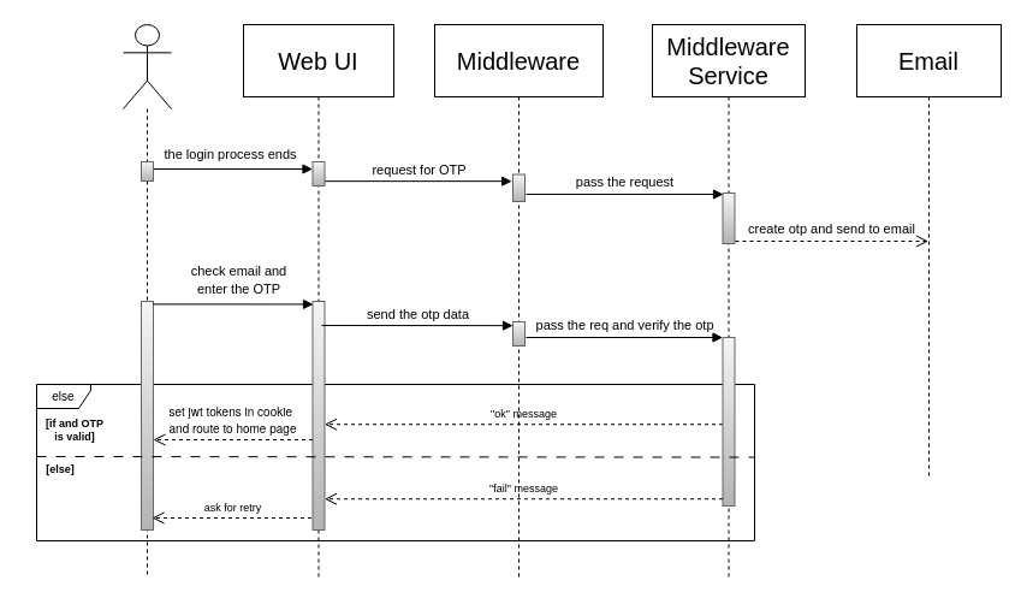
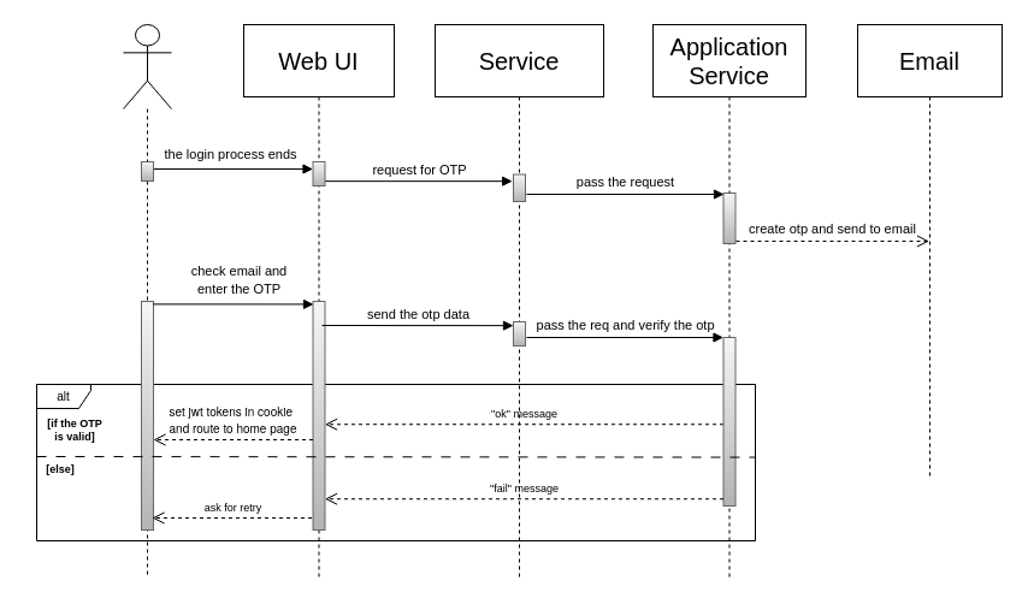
  <mxCell id="0" />
  <mxCell id="1" parent="0" />
- <mxCell id="2" value="else" style="shape=umlFrame;whiteSpace=wrap;html=1;fontSize=10;width=45;height=20;" parent="1" vertex="1"><mxGeometry x="30" y="319" width="597" height="130" as="geometry" /></mxCell>
+ <mxCell id="2" value="alt" style="shape=umlFrame;whiteSpace=wrap;html=1;fontSize=10;width=45;height=20;" parent="1" vertex="1"><mxGeometry x="30" y="319" width="597" height="130" as="geometry" /></mxCell>
  <mxCell id="3" value="" style="shape=umlLifeline;participant=umlActor;perimeter=lifelinePerimeter;whiteSpace=wrap;html=1;container=1;collapsible=0;recursiveResize=0;verticalAlign=top;spacingTop=36;outlineConnect=0;size=70;" parent="1" vertex="1"><mxGeometry x="102" y="20" width="40" height="460" as="geometry" /></mxCell>
  <mxCell id="4" value="" style="html=1;points=[];perimeter=orthogonalPerimeter;fillColor=#f5f5f5;gradientColor=#b3b3b3;strokeColor=#666666;" parent="3" vertex="1"><mxGeometry x="15" y="230" width="10" height="190" as="geometry" /></mxCell>
  <mxCell id="5" value="&lt;font style=&quot;font-size: 20px;&quot;&gt;Web UI&lt;/font&gt;" style="shape=umlLifeline;perimeter=lifelinePerimeter;whiteSpace=wrap;html=1;container=1;collapsible=0;recursiveResize=0;outlineConnect=0;size=60;" parent="1" vertex="1"><mxGeometry x="202" y="20" width="125" height="460" as="geometry" /></mxCell>
  <mxCell id="6" value="request for OTP" style="html=1;verticalAlign=bottom;endArrow=block;entryX=-0.084;entryY=0.029;entryDx=0;entryDy=0;entryPerimeter=0;labelBackgroundColor=none;" parent="5" source="7" edge="1"><mxGeometry width="80" relative="1" as="geometry"><mxPoint x="60" y="130" as="sourcePoint" /><mxPoint x="223.16" y="130.15" as="targetPoint" /></mxGeometry></mxCell>
  <mxCell id="7" value="" style="html=1;points=[];perimeter=orthogonalPerimeter;verticalAlign=middle;fillStyle=auto;rounded=0;glass=0;shadow=0;fillColor=#f5f5f5;gradientColor=#b3b3b3;strokeColor=#666666;" parent="5" vertex="1"><mxGeometry x="57.5" y="114" width="10" height="20" as="geometry" /></mxCell>
  <mxCell id="8" value="" style="html=1;points=[];perimeter=orthogonalPerimeter;fillColor=#f5f5f5;gradientColor=#b3b3b3;strokeColor=#666666;" parent="5" vertex="1"><mxGeometry x="57.5" y="230" width="10" height="190" as="geometry" /></mxCell>
- <mxCell id="9" value="&lt;font style=&quot;&quot;&gt;&lt;font style=&quot;font-size: 20px;&quot;&gt;Middleware&lt;/font&gt;&lt;br&gt;&lt;/font&gt;" style="shape=umlLifeline;perimeter=lifelinePerimeter;whiteSpace=wrap;html=1;container=1;collapsible=0;recursiveResize=0;outlineConnect=0;size=60;" parent="1" vertex="1"><mxGeometry x="361" y="20" width="140" height="460" as="geometry" /></mxCell>
+ <mxCell id="9" value="&lt;font style=&quot;&quot;&gt;&lt;font style=&quot;font-size: 20px;&quot;&gt;Service&lt;/font&gt;&lt;br&gt;&lt;/font&gt;" style="shape=umlLifeline;perimeter=lifelinePerimeter;whiteSpace=wrap;html=1;container=1;collapsible=0;recursiveResize=0;outlineConnect=0;size=60;" parent="1" vertex="1"><mxGeometry x="361" y="20" width="140" height="460" as="geometry" /></mxCell>
  <mxCell id="10" value="" style="html=1;points=[];perimeter=orthogonalPerimeter;fontSize=11;fillColor=#f5f5f5;gradientColor=#b3b3b3;strokeColor=#666666;" parent="9" vertex="1"><mxGeometry x="65" y="124.5" width="10" height="22.5" as="geometry" /></mxCell>
  <mxCell id="11" value="" style="html=1;points=[];perimeter=orthogonalPerimeter;fontSize=11;fillColor=#f5f5f5;gradientColor=#b3b3b3;strokeColor=#666666;" parent="9" vertex="1"><mxGeometry x="65" y="247" width="10" height="20" as="geometry" /></mxCell>
  <mxCell id="12" value="send the otp data" style="html=1;verticalAlign=bottom;endArrow=block;entryX=-0.084;entryY=0.029;entryDx=0;entryDy=0;entryPerimeter=0;labelBackgroundColor=none;" parent="9" edge="1"><mxGeometry width="80" relative="1" as="geometry"><mxPoint x="-94" y="250" as="sourcePoint" /><mxPoint x="65.0" y="250.15" as="targetPoint" /></mxGeometry></mxCell>
  <mxCell id="13" value="&lt;span style=&quot;font-size: 20px;&quot;&gt;Email&lt;br&gt;&lt;/span&gt;" style="shape=umlLifeline;perimeter=lifelinePerimeter;whiteSpace=wrap;html=1;container=1;collapsible=0;recursiveResize=0;outlineConnect=0;size=60;" parent="1" vertex="1"><mxGeometry x="712" y="20" width="120" height="375" as="geometry" /></mxCell>
  <mxCell id="14" value="&lt;font style=&quot;font-size: 11px;&quot;&gt;the login process ends&lt;/font&gt;" style="html=1;verticalAlign=bottom;endArrow=block;fontSize=22;labelBackgroundColor=none;" parent="1" target="7" edge="1"><mxGeometry width="80" relative="1" as="geometry"><mxPoint x="122" y="140" as="sourcePoint" /><mxPoint x="252" y="140" as="targetPoint" /><Array as="points" /><mxPoint as="offset" /></mxGeometry></mxCell>
- <mxCell id="15" value="&lt;font style=&quot;font-size: 20px;&quot;&gt;Middleware Service&lt;/font&gt;" style="shape=umlLifeline;perimeter=lifelinePerimeter;whiteSpace=wrap;html=1;container=1;collapsible=0;recursiveResize=0;outlineConnect=0;size=60;" parent="1" vertex="1"><mxGeometry x="542" y="20" width="127" height="460" as="geometry" /></mxCell>
+ <mxCell id="15" value="&lt;font style=&quot;font-size: 20px;&quot;&gt;Application Service&lt;/font&gt;" style="shape=umlLifeline;perimeter=lifelinePerimeter;whiteSpace=wrap;html=1;container=1;collapsible=0;recursiveResize=0;outlineConnect=0;size=60;" parent="1" vertex="1"><mxGeometry x="542" y="20" width="127" height="460" as="geometry" /></mxCell>
  <mxCell id="16" value="&quot;ok&quot; message" style="html=1;verticalAlign=bottom;endArrow=open;dashed=1;endSize=8;labelBackgroundColor=none;fontSize=9;" parent="15" edge="1"><mxGeometry x="0.002" relative="1" as="geometry"><mxPoint x="58.5" y="332.23" as="sourcePoint" /><mxPoint x="-272.5" y="332.23" as="targetPoint" /><mxPoint as="offset" /></mxGeometry></mxCell>
  <mxCell id="17" value="" style="html=1;points=[];perimeter=orthogonalPerimeter;rounded=0;shadow=0;glass=0;sketch=0;fillStyle=auto;fontSize=14;fillColor=#f5f5f5;gradientColor=#b3b3b3;strokeColor=#666666;" parent="15" vertex="1"><mxGeometry x="58.5" y="140" width="10" height="42" as="geometry" /></mxCell>
  <mxCell id="18" value="&lt;font style=&quot;font-size: 11px;&quot;&gt;pass the req and verify the otp&lt;br&gt;&lt;/font&gt;" style="html=1;verticalAlign=bottom;endArrow=block;fontSize=14;labelBackgroundColor=none;" parent="15" edge="1"><mxGeometry relative="1" as="geometry"><mxPoint x="-105" y="260" as="sourcePoint" /><mxPoint x="58.5" y="260" as="targetPoint" /></mxGeometry></mxCell>
  <mxCell id="19" value="" style="html=1;points=[];perimeter=orthogonalPerimeter;rounded=0;shadow=0;glass=0;sketch=0;fillStyle=auto;fontSize=14;fillColor=#f5f5f5;gradientColor=#b3b3b3;strokeColor=#666666;" parent="15" vertex="1"><mxGeometry x="58.5" y="260" width="10" height="140" as="geometry" /></mxCell>
  <mxCell id="20" value="" style="html=1;points=[];perimeter=orthogonalPerimeter;fillColor=#f5f5f5;gradientColor=#b3b3b3;strokeColor=#666666;" parent="1" vertex="1"><mxGeometry x="117" y="134" width="10" height="16" as="geometry" /></mxCell>
  <mxCell id="21" value="&lt;font style=&quot;font-size: 11px;&quot;&gt;pass the request&lt;br&gt;&lt;/font&gt;" style="html=1;verticalAlign=bottom;endArrow=block;fontSize=14;labelBackgroundColor=none;" parent="1" edge="1"><mxGeometry relative="1" as="geometry"><mxPoint x="437" y="161" as="sourcePoint" /><mxPoint x="601" y="161" as="targetPoint" /></mxGeometry></mxCell>
  <mxCell id="22" value="" style="endArrow=none;dashed=1;html=1;labelBackgroundColor=none;fontSize=9;entryX=1.001;entryY=0.466;entryDx=0;entryDy=0;entryPerimeter=0;dashPattern=8 8;" parent="1" target="2" edge="1"><mxGeometry width="50" height="50" relative="1" as="geometry"><mxPoint x="30" y="379" as="sourcePoint" /><mxPoint x="790" y="378.67" as="targetPoint" /></mxGeometry></mxCell>
- <mxCell id="23" value="[if and OTP&lt;br&gt;is valid]" style="text;html=1;strokeColor=none;fillColor=none;align=center;verticalAlign=middle;whiteSpace=wrap;rounded=0;fontSize=9;fontStyle=1" parent="1" vertex="1"><mxGeometry x="32" y="342" width="60" height="30" as="geometry" /></mxCell>
+ <mxCell id="23" value="[if the OTP&lt;br&gt;is valid]" style="text;html=1;strokeColor=none;fillColor=none;align=center;verticalAlign=middle;whiteSpace=wrap;rounded=0;fontSize=9;fontStyle=1" parent="1" vertex="1"><mxGeometry x="32" y="342" width="60" height="30" as="geometry" /></mxCell>
  <mxCell id="24" value="&lt;p style=&quot;margin: 0px; font-variant-numeric: normal; font-variant-east-asian: normal; font-variant-alternates: normal; font-size-adjust: none; font-kerning: auto; font-optical-sizing: auto; font-feature-settings: normal; font-variation-settings: normal; font-variant-position: normal; font-stretch: normal; line-height: normal; font-family: &amp;quot;Helvetica Neue&amp;quot;; text-align: start; font-size: 10px;&quot; class=&quot;p1&quot;&gt;&lt;font style=&quot;font-size: 10px;&quot;&gt;set jwt tokens in cookie&lt;/font&gt;&lt;/p&gt;&lt;p style=&quot;margin: 0px; font-variant-numeric: normal; font-variant-east-asian: normal; font-variant-alternates: normal; font-size-adjust: none; font-kerning: auto; font-optical-sizing: auto; font-feature-settings: normal; font-variation-settings: normal; font-variant-position: normal; font-stretch: normal; line-height: normal; font-family: &amp;quot;Helvetica Neue&amp;quot;; text-align: start; font-size: 10px;&quot; class=&quot;p1&quot;&gt;&lt;font style=&quot;font-size: 10px;&quot;&gt;and route to home page&lt;/font&gt;&lt;/p&gt;" style="html=1;verticalAlign=bottom;endArrow=open;dashed=1;endSize=8;labelBackgroundColor=none;fontSize=9;" parent="1" edge="1"><mxGeometry x="0.011" relative="1" as="geometry"><mxPoint x="259.5" y="365" as="sourcePoint" /><mxPoint x="127" y="365" as="targetPoint" /><mxPoint as="offset" /></mxGeometry></mxCell>
  <mxCell id="25" value="&quot;fail&quot; message" style="html=1;verticalAlign=bottom;endArrow=open;dashed=1;endSize=8;labelBackgroundColor=none;fontSize=9;" parent="1" edge="1"><mxGeometry relative="1" as="geometry"><mxPoint x="600.5" y="414.23" as="sourcePoint" /><mxPoint x="269.5" y="414.23" as="targetPoint" /></mxGeometry></mxCell>
  <mxCell id="26" value="ask for retry" style="html=1;verticalAlign=bottom;endArrow=open;dashed=1;endSize=8;labelBackgroundColor=none;fontSize=9;" parent="1" edge="1"><mxGeometry relative="1" as="geometry"><mxPoint x="258.5" y="430" as="sourcePoint" /><mxPoint x="126" y="430" as="targetPoint" /></mxGeometry></mxCell>
  <mxCell id="27" value="&lt;span style=&quot;font-size: 11px;&quot;&gt;create otp and send to email&lt;/span&gt;" style="html=1;verticalAlign=bottom;endArrow=open;dashed=1;endSize=8;fontSize=14;labelBackgroundColor=none;" parent="1" target="13" edge="1"><mxGeometry x="-0.001" relative="1" as="geometry"><mxPoint x="765.5" y="200" as="targetPoint" /><mxPoint x="611" y="200" as="sourcePoint" /><mxPoint as="offset" /></mxGeometry></mxCell>
  <mxCell id="28" value="&lt;p style=&quot;line-height: 50%;&quot;&gt;&lt;span style=&quot;font-size: 11px;&quot;&gt;check email and&lt;/span&gt;&lt;br style=&quot;font-size: 11px;&quot;&gt;&lt;span style=&quot;font-size: 11px;&quot;&gt;enter the OTP&lt;/span&gt;&lt;/p&gt;" style="html=1;verticalAlign=bottom;endArrow=block;fontSize=22;labelBackgroundColor=none;exitX=0.976;exitY=0.04;exitDx=0;exitDy=0;exitPerimeter=0;" parent="1" edge="1"><mxGeometry x="0.06" y="-18" width="80" relative="1" as="geometry"><mxPoint x="126.76" y="252.36" as="sourcePoint" /><mxPoint x="260" y="252.419" as="targetPoint" /><Array as="points" /><mxPoint as="offset" /></mxGeometry></mxCell>
  <mxCell id="29" value="[else]" style="text;html=1;strokeColor=none;fillColor=none;align=center;verticalAlign=middle;whiteSpace=wrap;rounded=0;fontSize=9;fontStyle=1" vertex="1" parent="1"><mxGeometry x="20" y="375" width="60" height="30" as="geometry" /></mxCell>
